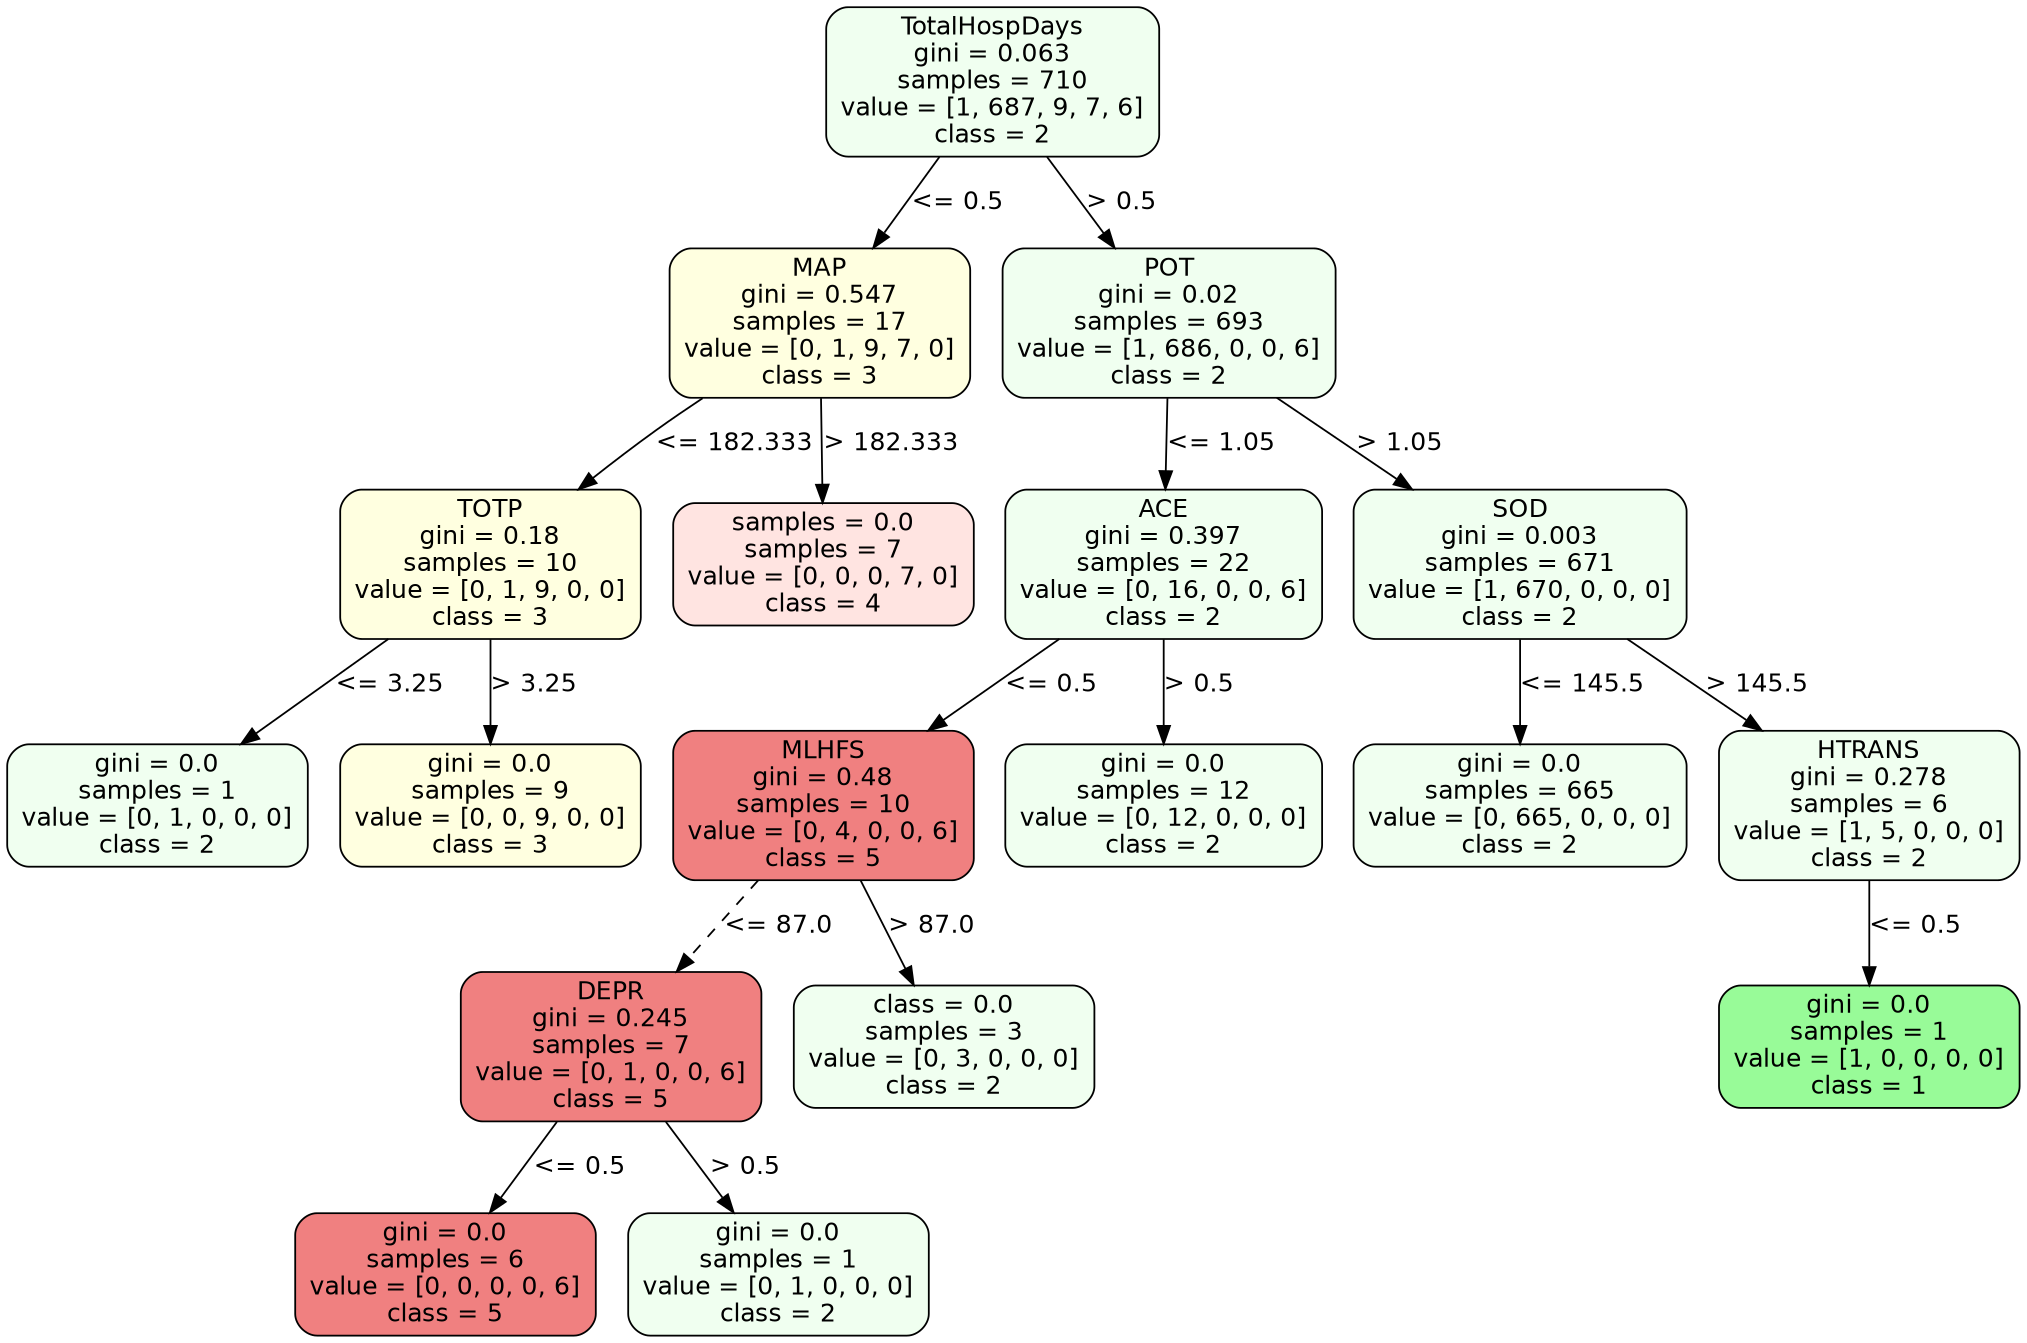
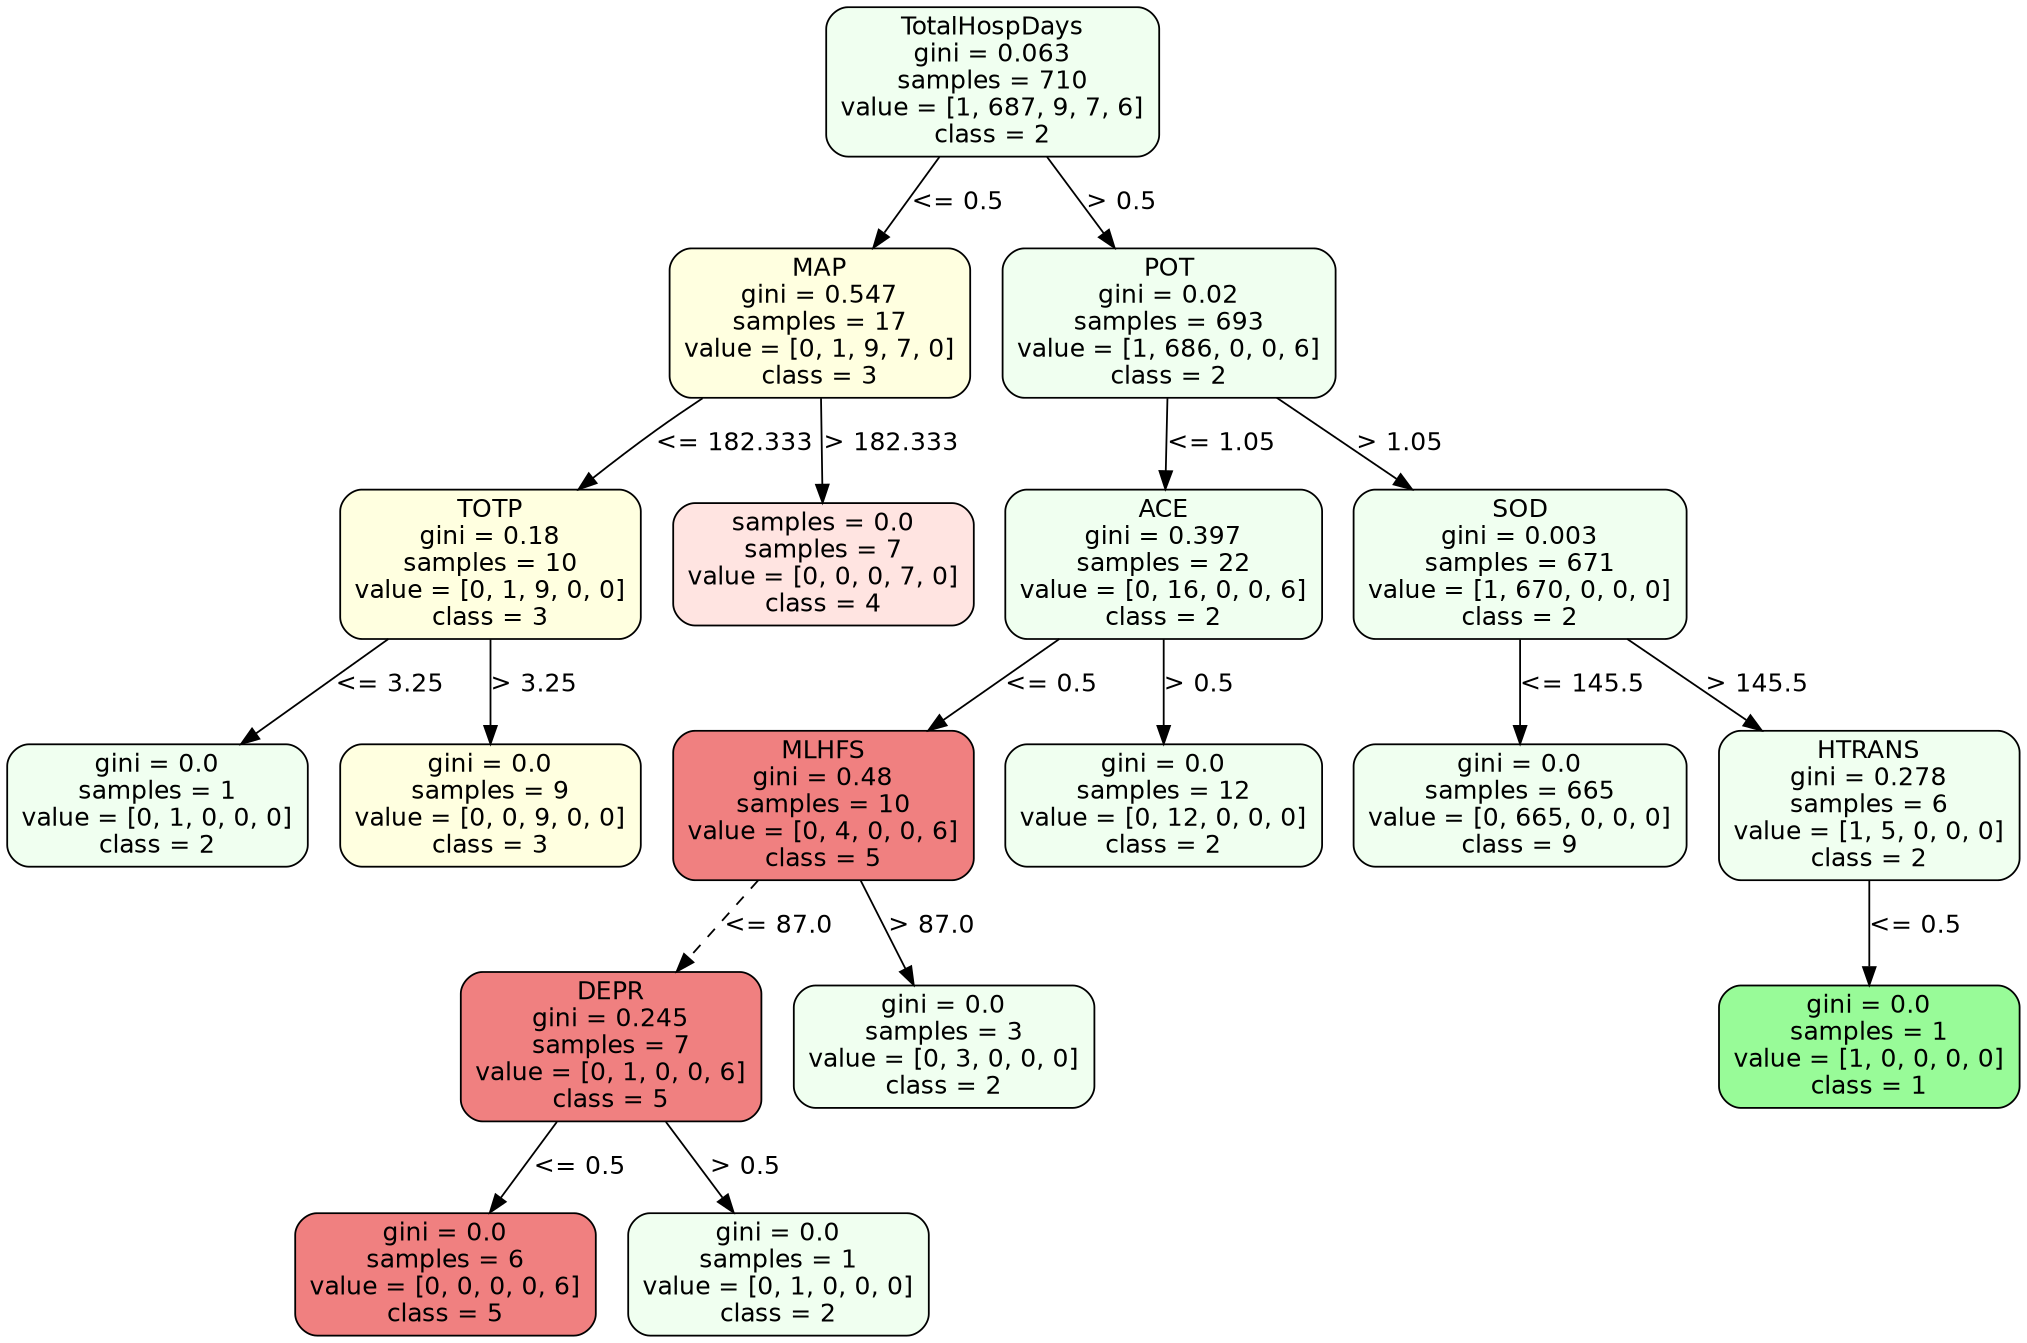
  strict digraph {
    node [color=black fillcolor=honeydew fontname=helvetica shape=box style="filled, rounded"]
    edge [fontname=helvetica op="<=" param=0.5 style=solid]
    n1 [height=1.1528 label="TotalHospDays\ngini = 0.063\nsamples = 710\nvalue = [1, 687, 9, 7, 6]\nclass = 2" width=2.5694]
    n2 [fillcolor=lightyellow height=1.1528 label="MAP\ngini = 0.547\nsamples = 17\nvalue = [0, 1, 9, 7, 0]\nclass = 3" width=2.3194]
    n3 [height=1.1528 label="POT\ngini = 0.02\nsamples = 693\nvalue = [1, 686, 0, 0, 6]\nclass = 2" width=2.5694]
    n4 [fillcolor=lightyellow height=1.1528 label="TOTP\ngini = 0.18\nsamples = 10\nvalue = [0, 1, 9, 0, 0]\nclass = 3" width=2.3194]
    n5 [fillcolor=mistyrose height=0.94444 label="samples = 0.0\nsamples = 7\nvalue = [0, 0, 0, 7, 0]\nclass = 4" width=2.3194]
    n6 [height=1.1528 label="ACE\ngini = 0.397\nsamples = 22\nvalue = [0, 16, 0, 0, 6]\nclass = 2" width=2.4444]
    n7 [height=1.1528 label="SOD\ngini = 0.003\nsamples = 671\nvalue = [1, 670, 0, 0, 0]\nclass = 2" width=2.5694]
    n8 [height=0.94444 label="gini = 0.0\nsamples = 1\nvalue = [0, 1, 0, 0, 0]\nclass = 2" width=2.3194]
    n9 [fillcolor=lightyellow height=0.94444 label="gini = 0.0\nsamples = 9\nvalue = [0, 0, 9, 0, 0]\nclass = 3" width=2.3194]
    n10 [fillcolor=lightcoral height=1.1528 label="MLHFS\ngini = 0.48\nsamples = 10\nvalue = [0, 4, 0, 0, 6]\nclass = 5" width=2.3194]
    n11 [height=0.94444 label="gini = 0.0\nsamples = 12\nvalue = [0, 12, 0, 0, 0]\nclass = 2" width=2.4444]
-   n12 [height=0.94444 label="gini = 0.0\nsamples = 665\nvalue = [0, 665, 0, 0, 0]\nclass = 2" width=2.5694]
+   n12 [height=0.94444 label="gini = 0.0\nsamples = 665\nvalue = [0, 665, 0, 0, 0]\nclass = 9" width=2.5694]
    n13 [height=1.1528 label="HTRANS\ngini = 0.278\nsamples = 6\nvalue = [1, 5, 0, 0, 0]\nclass = 2" width=2.3194]
    n14 [fillcolor=lightcoral height=1.1528 label="DEPR\ngini = 0.245\nsamples = 7\nvalue = [0, 1, 0, 0, 6]\nclass = 5" width=2.3194]
-   n15 [height=0.94444 label="class = 0.0\nsamples = 3\nvalue = [0, 3, 0, 0, 0]\nclass = 2" width=2.3194]
+   n15 [height=0.94444 label="gini = 0.0\nsamples = 3\nvalue = [0, 3, 0, 0, 0]\nclass = 2" width=2.3194]
    n16 [fillcolor=palegreen height=0.94444 label="gini = 0.0\nsamples = 1\nvalue = [1, 0, 0, 0, 0]\nclass = 1" width=2.3194]
    n17 [fillcolor=lightcoral height=0.94444 label="gini = 0.0\nsamples = 6\nvalue = [0, 0, 0, 0, 6]\nclass = 5" width=2.3194]
    n18 [height=0.94444 label="gini = 0.0\nsamples = 1\nvalue = [0, 1, 0, 0, 0]\nclass = 2" width=2.3194]
    n1 -> n2 [label="<= 0.5" labelangle=45 labeldistance=2.5]
    n1 -> n3 [label="> 0.5" labelangle=-45 labeldistance=2.5 op=">"]
    n2 -> n4 [label="<= 182.333" param=182.333]
    n2 -> n5 [label="> 182.333" op=">" param=182.333]
    n3 -> n6 [label="<= 1.05" param=1.05]
    n3 -> n7 [label="> 1.05" op=">" param=1.05]
    n4 -> n8 [label="<= 3.25" param=3.25]
    n4 -> n9 [label="> 3.25" op=">" param=3.25]
    n6 -> n10 [label="<= 0.5"]
    n6 -> n11 [label="> 0.5" op=">"]
    n7 -> n12 [label="<= 145.5" param=145.5]
    n7 -> n13 [label="> 145.5" op=">" param=145.5]
    n10 -> n14 [label="<= 87.0" param=87.0 style=dashed]
    n10 -> n15 [label="> 87.0" op=">" param=87.0]
    n13 -> n16 [label="<= 0.5"]
    n14 -> n17 [label="<= 0.5"]
    n14 -> n18 [label="> 0.5" op=">"]
  }
